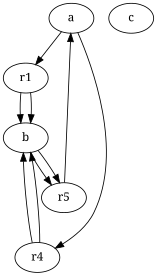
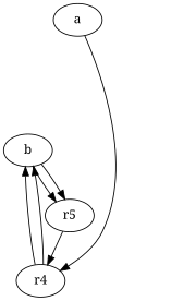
  digraph {
    file="/tmp/tmptylvv9.dot"
    fontname="Noto Serif"
    sim_time=10
    volume="1e-15"
    node [do_test=true fontname="Noto Serif"]
    edge [fontname="Noto Serif"]
    a [conc_init=1 constant=true type="<utils.typeclass.BufPool object at 0x7f3fe3264550>"]
-   r1 [enzyme=b kcat=0.4 km=4 type="<utils.typeclass.EnzymaticReaction object at 0x7f3fe3264890>"]
    n3 [kb=0.01 kf=0.001 label=r4 reaction="<moose.ZombieReac: id=464, dataIndex=0, path=/model[0]/compt[0]/r3[0]>" type="<utils.typeclass.Reaction object at 0x7f3fe3264910>"]
    b [conc_init=0 type="<utils.typeclass.Pool object at 0x7f3fe3264850>"]
    n5 [enzyme=c kcat=0.6 km=0.01 label=r5 type="<utils.typeclass.EnzymaticReaction object at 0x7f3fe32648d0>"]
-   c [conc_init=0.01 type="<utils.typeclass.Pool object at 0x7f3fe3264610>"]
-   a -> r1
    a -> n3
-   r1 -> b
-   r1 -> b
    n3 -> b
    n3 -> b
    b -> n5
    b -> n5
-   n5 -> a
+   n5 -> n3
  }
